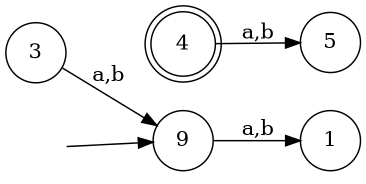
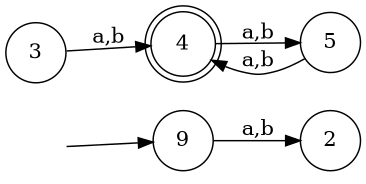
  digraph {
    rankdir=LR
    node [margin=0.1 shape=circle]
    4 [margin=0 shape=doublecircle]
    5
    " " [color=white width=0]
    n4 [label=9]
-   2 [label=1]
+   2
    3
    4 -> 5 [label="a,b"]
+   5 -> 4 [label="a,b"]
    " " -> n4
    n4 -> 2 [label="a,b"]
-   3 -> n4 [label="a,b"]
+   3 -> 4 [label="a,b"]
  }
